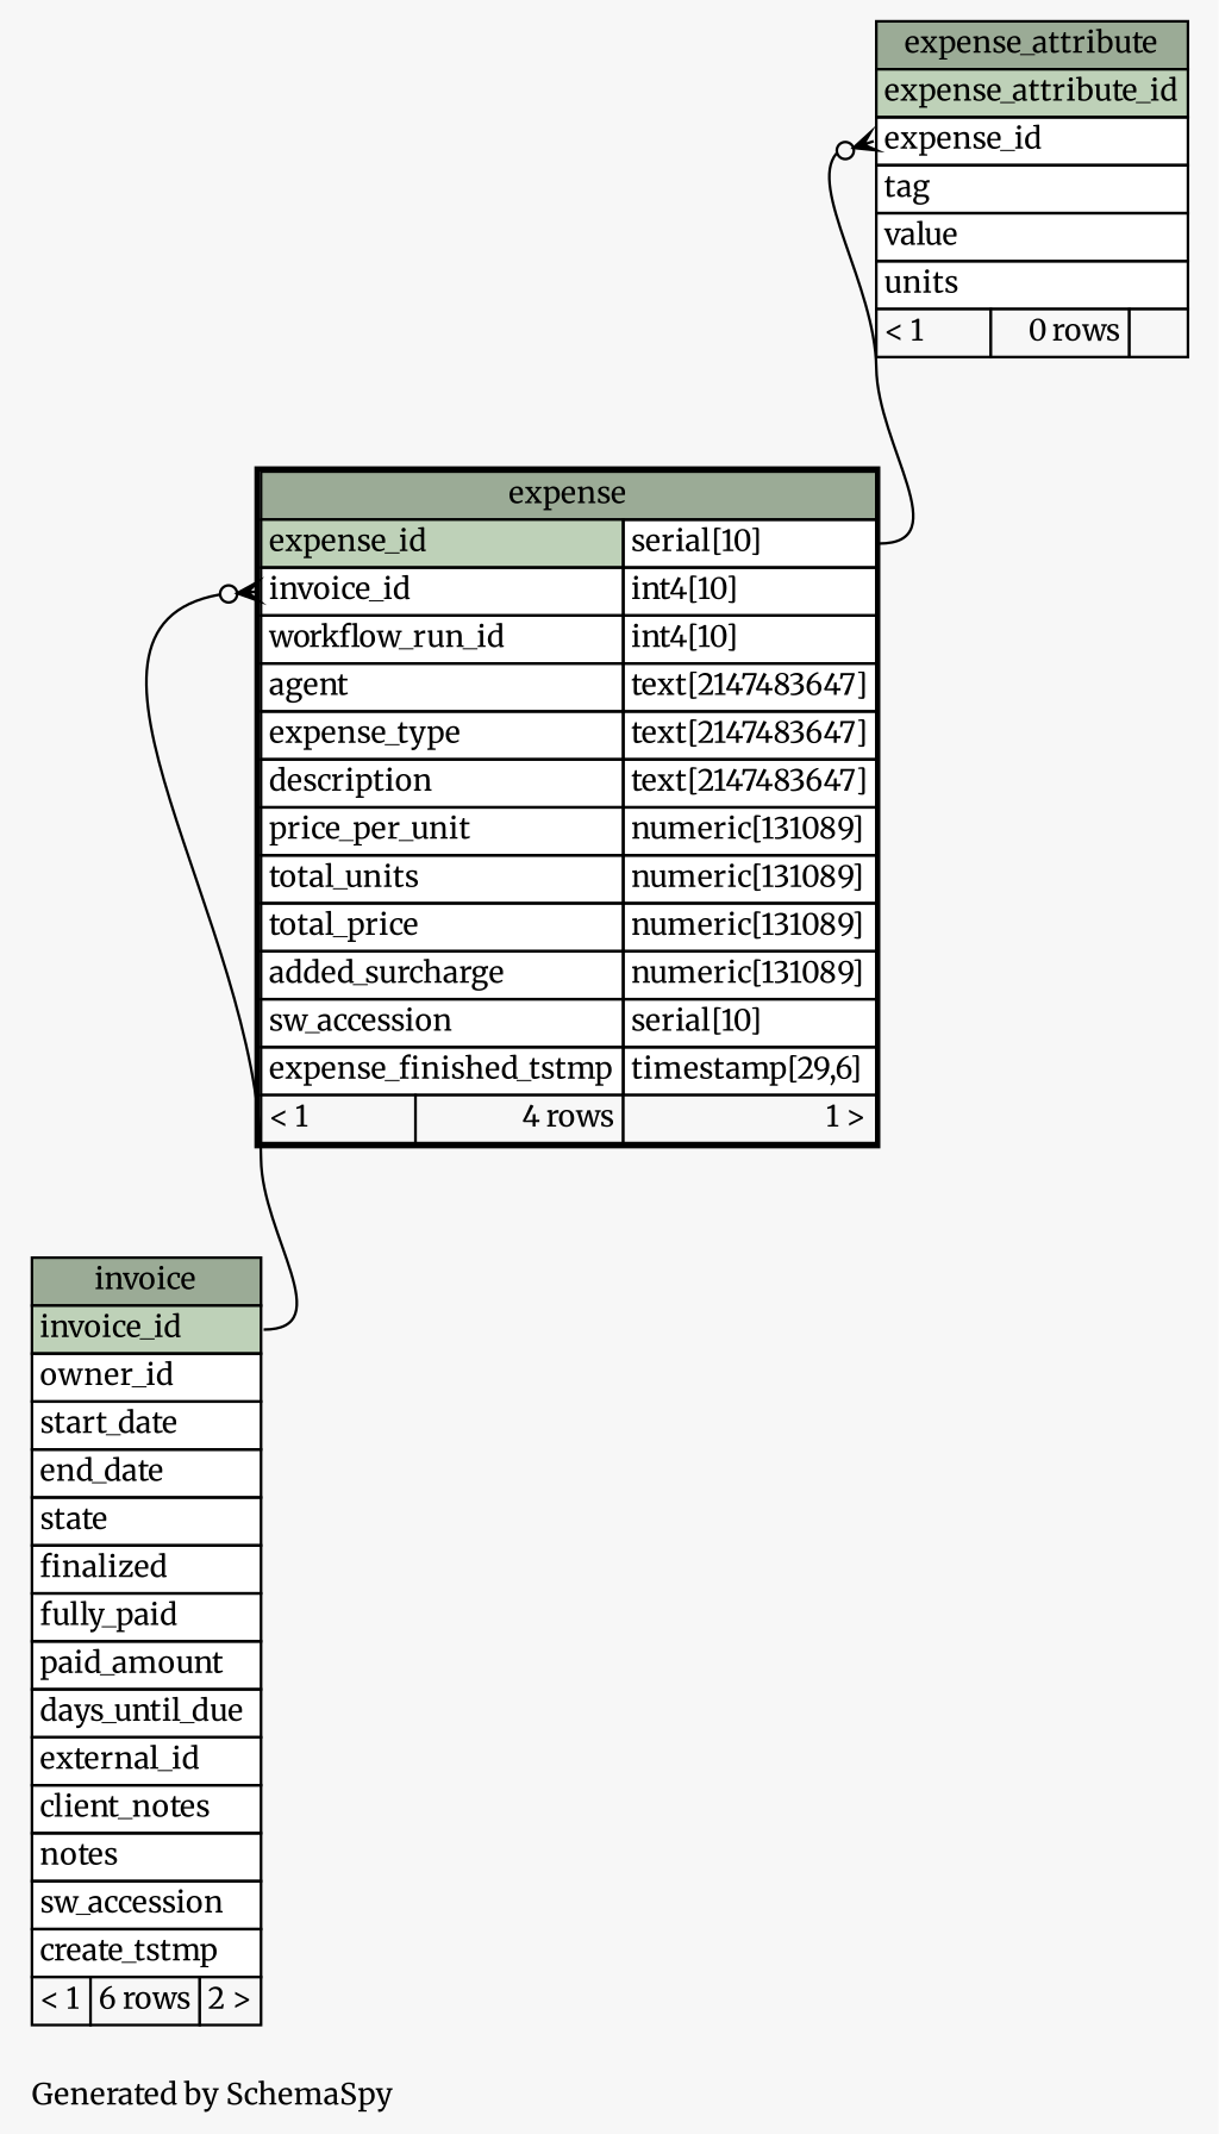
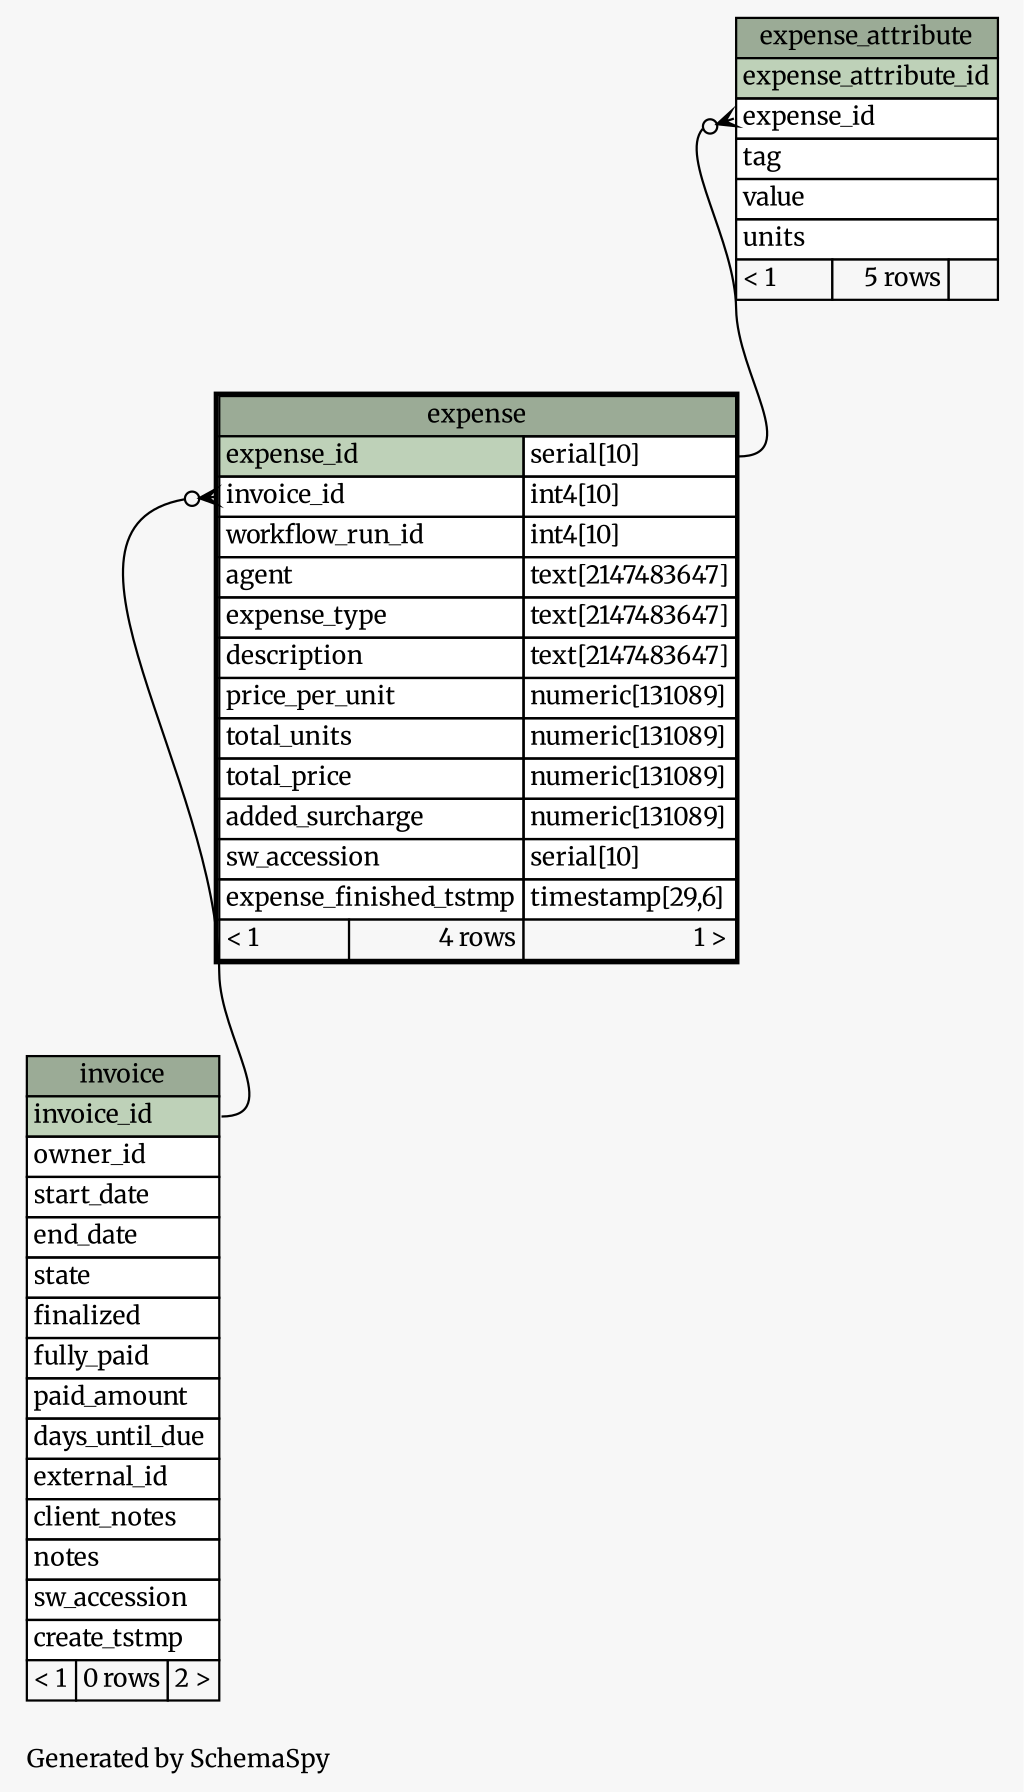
  digraph {
    bgcolor="#f7f7f7"
    fontname=Merriweather
    fontsize=11
    label="\nGenerated by SchemaSpy"
    labeljust=l
    nodesep=0.18
    rankdir=TB
    ranksep=0.46
    node [fontname=Merriweather fontsize=11 shape=plaintext]
    edge [arrowhead=none arrowsize=0.8 arrowtail=crowodot dir=back fontname=Merriweather]
    n1 [label=<     <TABLE BORDER="2" CELLBORDER="1" CELLSPACING="0" BGCOLOR="#ffffff">       <TR><TD COLSPAN="3" BGCOLOR="#9bab96" ALIGN="CENTER">expense</TD></TR>       <TR><TD PORT="expense_id" COLSPAN="2" BGCOLOR="#bed1b8" ALIGN="LEFT">expense_id</TD><TD PORT="expense_id.type" ALIGN="LEFT">serial[10]</TD></TR>       <TR><TD PORT="invoice_id" COLSPAN="2" ALIGN="LEFT">invoice_id</TD><TD PORT="invoice_id.type" ALIGN="LEFT">int4[10]</TD></TR>       <TR><TD PORT="workflow_run_id" COLSPAN="2" ALIGN="LEFT">workflow_run_id</TD><TD PORT="workflow_run_id.type" ALIGN="LEFT">int4[10]</TD></TR>       <TR><TD PORT="agent" COLSPAN="2" ALIGN="LEFT">agent</TD><TD PORT="agent.type" ALIGN="LEFT">text[2147483647]</TD></TR>       <TR><TD PORT="expense_type" COLSPAN="2" ALIGN="LEFT">expense_type</TD><TD PORT="expense_type.type" ALIGN="LEFT">text[2147483647]</TD></TR>       <TR><TD PORT="description" COLSPAN="2" ALIGN="LEFT">description</TD><TD PORT="description.type" ALIGN="LEFT">text[2147483647]</TD></TR>       <TR><TD PORT="price_per_unit" COLSPAN="2" ALIGN="LEFT">price_per_unit</TD><TD PORT="price_per_unit.type" ALIGN="LEFT">numeric[131089]</TD></TR>       <TR><TD PORT="total_units" COLSPAN="2" ALIGN="LEFT">total_units</TD><TD PORT="total_units.type" ALIGN="LEFT">numeric[131089]</TD></TR>       <TR><TD PORT="total_price" COLSPAN="2" ALIGN="LEFT">total_price</TD><TD PORT="total_price.type" ALIGN="LEFT">numeric[131089]</TD></TR>       <TR><TD PORT="added_surcharge" COLSPAN="2" ALIGN="LEFT">added_surcharge</TD><TD PORT="added_surcharge.type" ALIGN="LEFT">numeric[131089]</TD></TR>       <TR><TD PORT="sw_accession" COLSPAN="2" ALIGN="LEFT">sw_accession</TD><TD PORT="sw_accession.type" ALIGN="LEFT">serial[10]</TD></TR>       <TR><TD PORT="expense_finished_tstmp" COLSPAN="2" ALIGN="LEFT">expense_finished_tstmp</TD><TD PORT="expense_finished_tstmp.type" ALIGN="LEFT">timestamp[29,6]</TD></TR>       <TR><TD ALIGN="LEFT" BGCOLOR="#f7f7f7">&lt; 1</TD><TD ALIGN="RIGHT" BGCOLOR="#f7f7f7">4 rows</TD><TD ALIGN="RIGHT" BGCOLOR="#f7f7f7">1 &gt;</TD></TR>     </TABLE>>]
-   n2 [label=<     <TABLE BORDER="0" CELLBORDER="1" CELLSPACING="0" BGCOLOR="#ffffff">       <TR><TD COLSPAN="3" BGCOLOR="#9bab96" ALIGN="CENTER">invoice</TD></TR>       <TR><TD PORT="invoice_id" COLSPAN="3" BGCOLOR="#bed1b8" ALIGN="LEFT">invoice_id</TD></TR>       <TR><TD PORT="owner_id" COLSPAN="3" ALIGN="LEFT">owner_id</TD></TR>       <TR><TD PORT="start_date" COLSPAN="3" ALIGN="LEFT">start_date</TD></TR>       <TR><TD PORT="end_date" COLSPAN="3" ALIGN="LEFT">end_date</TD></TR>       <TR><TD PORT="state" COLSPAN="3" ALIGN="LEFT">state</TD></TR>       <TR><TD PORT="finalized" COLSPAN="3" ALIGN="LEFT">finalized</TD></TR>       <TR><TD PORT="fully_paid" COLSPAN="3" ALIGN="LEFT">fully_paid</TD></TR>       <TR><TD PORT="paid_amount" COLSPAN="3" ALIGN="LEFT">paid_amount</TD></TR>       <TR><TD PORT="days_until_due" COLSPAN="3" ALIGN="LEFT">days_until_due</TD></TR>       <TR><TD PORT="external_id" COLSPAN="3" ALIGN="LEFT">external_id</TD></TR>       <TR><TD PORT="client_notes" COLSPAN="3" ALIGN="LEFT">client_notes</TD></TR>       <TR><TD PORT="notes" COLSPAN="3" ALIGN="LEFT">notes</TD></TR>       <TR><TD PORT="sw_accession" COLSPAN="3" ALIGN="LEFT">sw_accession</TD></TR>       <TR><TD PORT="create_tstmp" COLSPAN="3" ALIGN="LEFT">create_tstmp</TD></TR>       <TR><TD ALIGN="LEFT" BGCOLOR="#f7f7f7">&lt; 1</TD><TD ALIGN="RIGHT" BGCOLOR="#f7f7f7">6 rows</TD><TD ALIGN="RIGHT" BGCOLOR="#f7f7f7">2 &gt;</TD></TR>     </TABLE>>]
-   n3 [label=<     <TABLE BORDER="0" CELLBORDER="1" CELLSPACING="0" BGCOLOR="#ffffff">       <TR><TD COLSPAN="3" BGCOLOR="#9bab96" ALIGN="CENTER">expense_attribute</TD></TR>       <TR><TD PORT="expense_attribute_id" COLSPAN="3" BGCOLOR="#bed1b8" ALIGN="LEFT">expense_attribute_id</TD></TR>       <TR><TD PORT="expense_id" COLSPAN="3" ALIGN="LEFT">expense_id</TD></TR>       <TR><TD PORT="tag" COLSPAN="3" ALIGN="LEFT">tag</TD></TR>       <TR><TD PORT="value" COLSPAN="3" ALIGN="LEFT">value</TD></TR>       <TR><TD PORT="units" COLSPAN="3" ALIGN="LEFT">units</TD></TR>       <TR><TD ALIGN="LEFT" BGCOLOR="#f7f7f7">&lt; 1</TD><TD ALIGN="RIGHT" BGCOLOR="#f7f7f7">0 rows</TD><TD ALIGN="RIGHT" BGCOLOR="#f7f7f7">  </TD></TR>     </TABLE>>]
+   n2 [label=<     <TABLE BORDER="0" CELLBORDER="1" CELLSPACING="0" BGCOLOR="#ffffff">       <TR><TD COLSPAN="3" BGCOLOR="#9bab96" ALIGN="CENTER">invoice</TD></TR>       <TR><TD PORT="invoice_id" COLSPAN="3" BGCOLOR="#bed1b8" ALIGN="LEFT">invoice_id</TD></TR>       <TR><TD PORT="owner_id" COLSPAN="3" ALIGN="LEFT">owner_id</TD></TR>       <TR><TD PORT="start_date" COLSPAN="3" ALIGN="LEFT">start_date</TD></TR>       <TR><TD PORT="end_date" COLSPAN="3" ALIGN="LEFT">end_date</TD></TR>       <TR><TD PORT="state" COLSPAN="3" ALIGN="LEFT">state</TD></TR>       <TR><TD PORT="finalized" COLSPAN="3" ALIGN="LEFT">finalized</TD></TR>       <TR><TD PORT="fully_paid" COLSPAN="3" ALIGN="LEFT">fully_paid</TD></TR>       <TR><TD PORT="paid_amount" COLSPAN="3" ALIGN="LEFT">paid_amount</TD></TR>       <TR><TD PORT="days_until_due" COLSPAN="3" ALIGN="LEFT">days_until_due</TD></TR>       <TR><TD PORT="external_id" COLSPAN="3" ALIGN="LEFT">external_id</TD></TR>       <TR><TD PORT="client_notes" COLSPAN="3" ALIGN="LEFT">client_notes</TD></TR>       <TR><TD PORT="notes" COLSPAN="3" ALIGN="LEFT">notes</TD></TR>       <TR><TD PORT="sw_accession" COLSPAN="3" ALIGN="LEFT">sw_accession</TD></TR>       <TR><TD PORT="create_tstmp" COLSPAN="3" ALIGN="LEFT">create_tstmp</TD></TR>       <TR><TD ALIGN="LEFT" BGCOLOR="#f7f7f7">&lt; 1</TD><TD ALIGN="RIGHT" BGCOLOR="#f7f7f7">0 rows</TD><TD ALIGN="RIGHT" BGCOLOR="#f7f7f7">2 &gt;</TD></TR>     </TABLE>>]
+   n3 [label=<     <TABLE BORDER="0" CELLBORDER="1" CELLSPACING="0" BGCOLOR="#ffffff">       <TR><TD COLSPAN="3" BGCOLOR="#9bab96" ALIGN="CENTER">expense_attribute</TD></TR>       <TR><TD PORT="expense_attribute_id" COLSPAN="3" BGCOLOR="#bed1b8" ALIGN="LEFT">expense_attribute_id</TD></TR>       <TR><TD PORT="expense_id" COLSPAN="3" ALIGN="LEFT">expense_id</TD></TR>       <TR><TD PORT="tag" COLSPAN="3" ALIGN="LEFT">tag</TD></TR>       <TR><TD PORT="value" COLSPAN="3" ALIGN="LEFT">value</TD></TR>       <TR><TD PORT="units" COLSPAN="3" ALIGN="LEFT">units</TD></TR>       <TR><TD ALIGN="LEFT" BGCOLOR="#f7f7f7">&lt; 1</TD><TD ALIGN="RIGHT" BGCOLOR="#f7f7f7">5 rows</TD><TD ALIGN="RIGHT" BGCOLOR="#f7f7f7">  </TD></TR>     </TABLE>>]
    n1 -> n2 [headport="invoice_id:e" tailport="invoice_id:w"]
    n3 -> n1 [headport="expense_id.type:e" tailport="expense_id:w"]
  }
